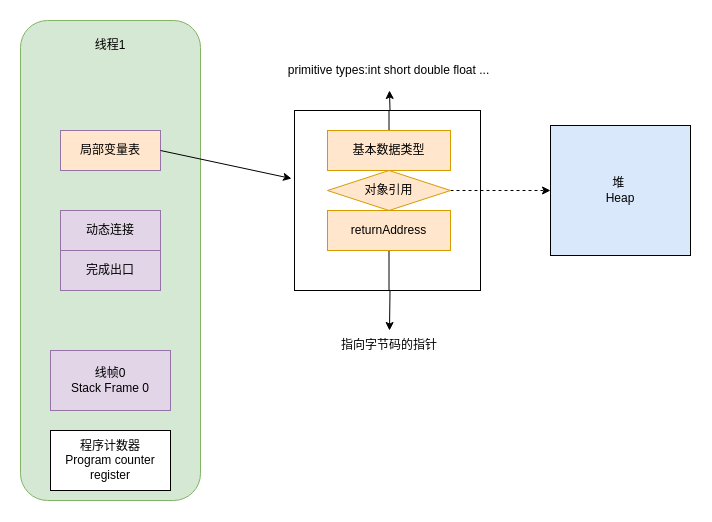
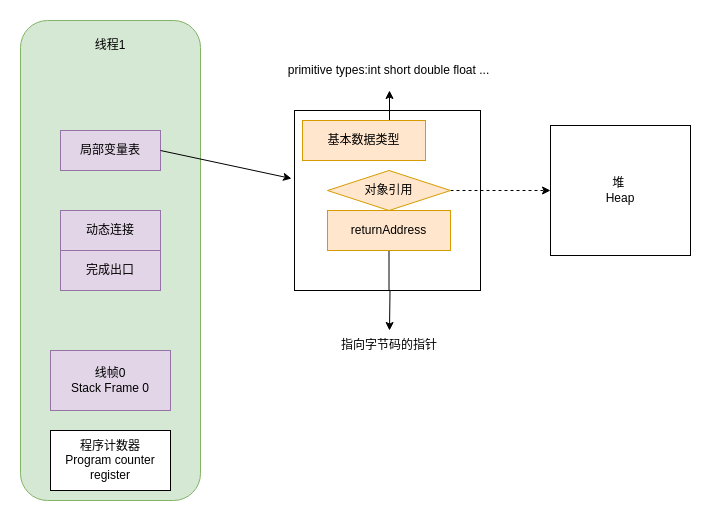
  <mxCell id="0" />
  <mxCell id="1" parent="0" />
  <mxCell id="2" value="" style="rounded=1;whiteSpace=wrap;html=1;fillColor=#d5e8d4;strokeColor=#82b366;" vertex="1" parent="1"><mxGeometry x="20" y="20" width="180" height="480" as="geometry" /></mxCell>
  <mxCell id="3" value="线程1" style="text;html=1;strokeColor=none;fillColor=none;align=center;verticalAlign=middle;whiteSpace=wrap;rounded=0;" vertex="1" parent="1"><mxGeometry x="80" y="30" width="60" height="30" as="geometry" /></mxCell>
- <mxCell id="4" value="局部变量表" style="rounded=0;whiteSpace=wrap;html=1;fillColor=#ffe6cc;strokeColor=#9673a6;" vertex="1" parent="1"><mxGeometry x="60" y="130" width="100" height="40" as="geometry" /></mxCell>
+ <mxCell id="4" value="局部变量表" style="rounded=0;whiteSpace=wrap;html=1;fillColor=#e1d5e7;strokeColor=#9673a6;" vertex="1" parent="1"><mxGeometry x="60" y="130" width="100" height="40" as="geometry" /></mxCell>
  <mxCell id="5" value="动态连接" style="rounded=0;whiteSpace=wrap;html=1;fillColor=#e1d5e7;strokeColor=#9673a6;" vertex="1" parent="1"><mxGeometry x="60" y="210" width="100" height="40" as="geometry" /></mxCell>
  <mxCell id="6" value="完成出口" style="rounded=0;whiteSpace=wrap;html=1;fillColor=#e1d5e7;strokeColor=#9673a6;" vertex="1" parent="1"><mxGeometry x="60" y="250" width="100" height="40" as="geometry" /></mxCell>
  <mxCell id="7" value="线帧0&lt;br&gt;Stack Frame 0" style="rounded=0;whiteSpace=wrap;html=1;fillColor=#e1d5e7;strokeColor=#9673a6;" vertex="1" parent="1"><mxGeometry x="50" y="350" width="120" height="60" as="geometry" /></mxCell>
  <mxCell id="8" value="程序计数器&lt;br&gt;Program counter register" style="rounded=0;whiteSpace=wrap;html=1;" vertex="1" parent="1"><mxGeometry x="50" y="430" width="120" height="60" as="geometry" /></mxCell>
  <mxCell id="9" value="" style="rounded=0;whiteSpace=wrap;html=1;" vertex="1" parent="1"><mxGeometry x="294" y="110" width="186" height="180" as="geometry" /></mxCell>
  <mxCell id="10" style="edgeStyle=orthogonalEdgeStyle;rounded=0;orthogonalLoop=1;jettySize=auto;html=1;exitX=0.5;exitY=0;exitDx=0;exitDy=0;" edge="1" parent="1" source="11"><mxGeometry relative="1" as="geometry"><mxPoint x="389" y="90" as="targetPoint" /></mxGeometry></mxCell>
- <mxCell id="11" value="基本数据类型" style="rounded=0;whiteSpace=wrap;html=1;fillColor=#ffe6cc;strokeColor=#d79b00;" vertex="1" parent="1"><mxGeometry x="327" y="130" width="123" height="40" as="geometry" /></mxCell>
+ <mxCell id="11" value="基本数据类型" style="rounded=0;whiteSpace=wrap;html=1;fillColor=#ffe6cc;strokeColor=#d79b00;" vertex="1" parent="1"><mxGeometry x="302" y="120" width="123" height="40" as="geometry" /></mxCell>
  <mxCell id="12" style="edgeStyle=orthogonalEdgeStyle;rounded=0;orthogonalLoop=1;jettySize=auto;html=1;exitX=1;exitY=0.5;exitDx=0;exitDy=0;entryX=0;entryY=0.5;entryDx=0;entryDy=0;dashed=1;" edge="1" parent="1" source="13" target="18"><mxGeometry relative="1" as="geometry" /></mxCell>
  <mxCell id="13" value="对象引用" style="rhombus;whiteSpace=wrap;html=1;fillColor=#ffe6cc;strokeColor=#d79b00;" vertex="1" parent="1"><mxGeometry x="327" y="170" width="123" height="40" as="geometry" /></mxCell>
  <mxCell id="14" style="edgeStyle=orthogonalEdgeStyle;rounded=0;orthogonalLoop=1;jettySize=auto;html=1;exitX=0.5;exitY=1;exitDx=0;exitDy=0;" edge="1" parent="1" source="15"><mxGeometry relative="1" as="geometry"><mxPoint x="389" y="330" as="targetPoint" /></mxGeometry></mxCell>
  <mxCell id="15" value="returnAddress" style="rounded=0;whiteSpace=wrap;html=1;fillColor=#ffe6cc;strokeColor=#d79b00;" vertex="1" parent="1"><mxGeometry x="327" y="210" width="123" height="40" as="geometry" /></mxCell>
  <mxCell id="16" value="primitive types:int short double float ..." style="text;html=1;strokeColor=none;fillColor=none;align=center;verticalAlign=middle;whiteSpace=wrap;rounded=0;" vertex="1" parent="1"><mxGeometry x="282" y="60" width="213" height="20" as="geometry" /></mxCell>
  <mxCell id="17" value="指向字节码的指针" style="text;html=1;strokeColor=none;fillColor=none;align=center;verticalAlign=middle;whiteSpace=wrap;rounded=0;" vertex="1" parent="1"><mxGeometry x="293.5" y="330" width="190" height="30" as="geometry" /></mxCell>
- <mxCell id="18" value="堆&amp;nbsp;&lt;br&gt;Heap" style="rounded=0;whiteSpace=wrap;html=1;fillColor=#dae8fc;" vertex="1" parent="1"><mxGeometry x="550" y="125" width="140" height="130" as="geometry" /></mxCell>
+ <mxCell id="18" value="堆&amp;nbsp;&lt;br&gt;Heap" style="rounded=0;whiteSpace=wrap;html=1;" vertex="1" parent="1"><mxGeometry x="550" y="125" width="140" height="130" as="geometry" /></mxCell>
  <mxCell id="19" style="rounded=0;orthogonalLoop=1;jettySize=auto;html=1;exitX=1;exitY=0.5;exitDx=0;exitDy=0;entryX=-0.016;entryY=0.378;entryDx=0;entryDy=0;endArrow=classic;endFill=1;entryPerimeter=0;" edge="1" parent="1" source="4" target="9"><mxGeometry relative="1" as="geometry" /></mxCell>
